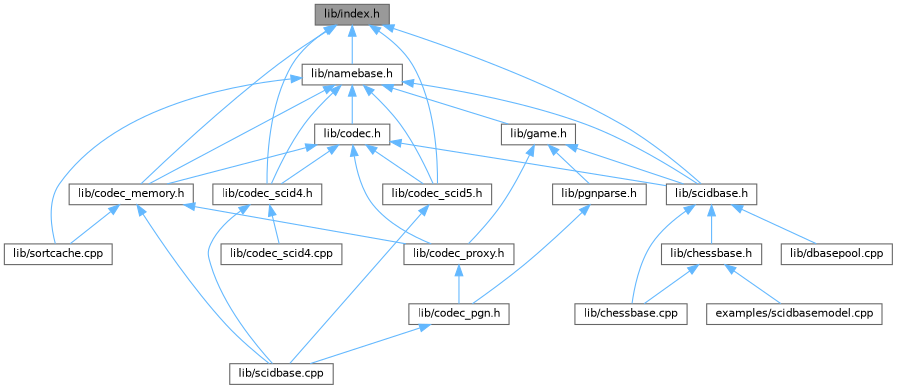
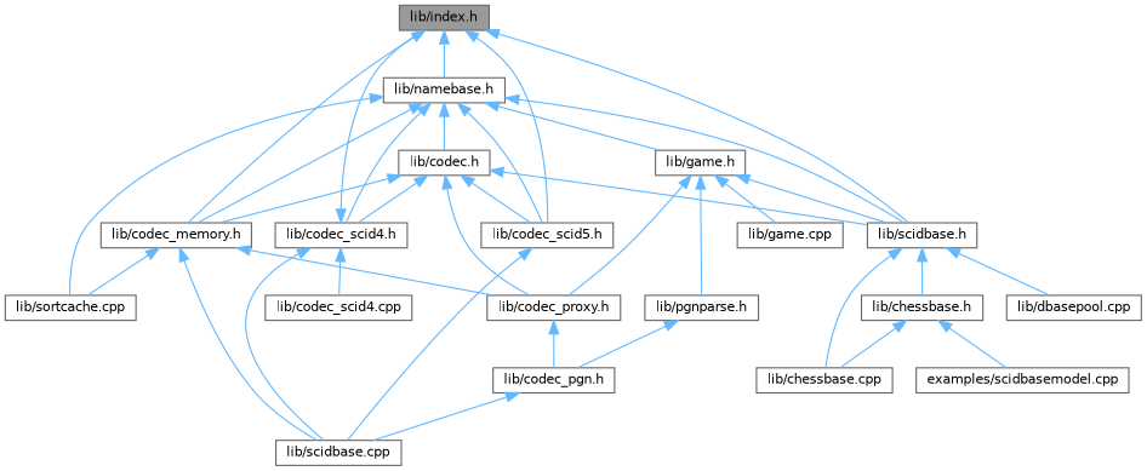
  digraph {
    node [color=grey40 fillcolor=white fontname=Helvetica fontsize=10 shape=box style=filled]
    edge [color=steelblue1 dir=back fontname=Helvetica fontsize=10 labelfontname=Helvetica labelfontsize=10 style=solid]
    n1 [color=gray40 fillcolor=grey60 fontcolor=black height=0.2 label="lib/index.h" width=0.4]
    n2 [height=0.2 label="lib/codec_memory.h" width=0.4]
    n3 [height=0.2 label="lib/codec_scid4.h" width=0.4]
    n4 [height=0.2 label="lib/codec_scid5.h" width=0.4]
    n5 [height=0.2 label="lib/namebase.h" width=0.4]
    n6 [height=0.2 label="lib/scidbase.h" width=0.4]
    n7 [height=0.2 label="lib/sortcache.cpp" width=0.4]
    n8 [height=0.2 label="lib/codec_proxy.h" width=0.4]
    n9 [height=0.2 label="lib/scidbase.cpp" width=0.4]
    n10 [height=0.2 label="lib/codec_scid4.cpp" width=0.4]
    n11 [height=0.2 label="lib/codec.h" width=0.4]
    n12 [height=0.2 label="lib/game.h" width=0.4]
    n13 [height=0.2 label="lib/chessbase.cpp" width=0.4]
    n14 [height=0.2 label="lib/chessbase.h" width=0.4]
    n15 [height=0.2 label="lib/dbasepool.cpp" width=0.4]
    n16 [height=0.2 label="lib/codec_pgn.h" width=0.4]
+   n17 [height=0.2 label="lib/game.cpp" width=0.4]
    n18 [height=0.2 label="lib/pgnparse.h" width=0.4]
    n19 [height=0.2 label="examples/scidbasemodel.cpp" width=0.4]
    n1 -> n2
-   n1 -> n3
+   n3 -> n1
    n1 -> n4
    n1 -> n5
    n1 -> n6
    n2 -> n7
    n2 -> n8
    n2 -> n9
    n3 -> n9
    n3 -> n10
    n4 -> n9
    n5 -> n2
    n5 -> n3
    n5 -> n4
    n5 -> n6
    n5 -> n7
    n5 -> n11
    n5 -> n12
    n6 -> n13
    n6 -> n14
    n6 -> n15
    n8 -> n16
    n11 -> n2
    n11 -> n3
    n11 -> n4
    n11 -> n6
    n11 -> n8
    n12 -> n6
    n12 -> n8
+   n12 -> n17
    n12 -> n18
    n14 -> n13
    n14 -> n19
    n16 -> n9
    n18 -> n16
  }
